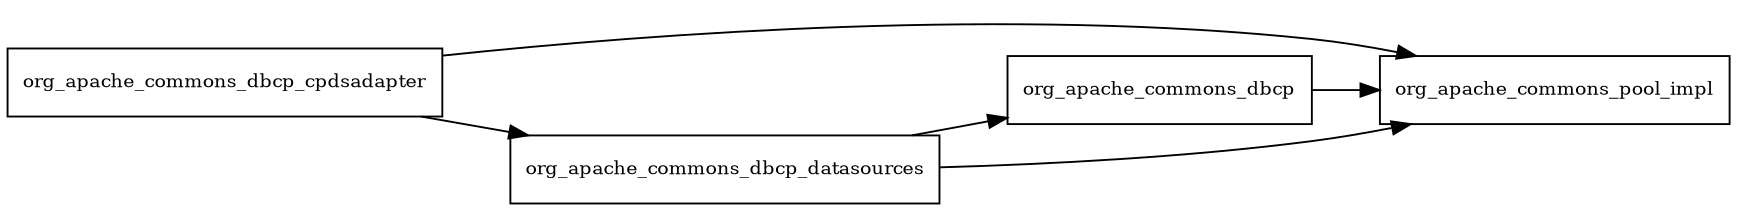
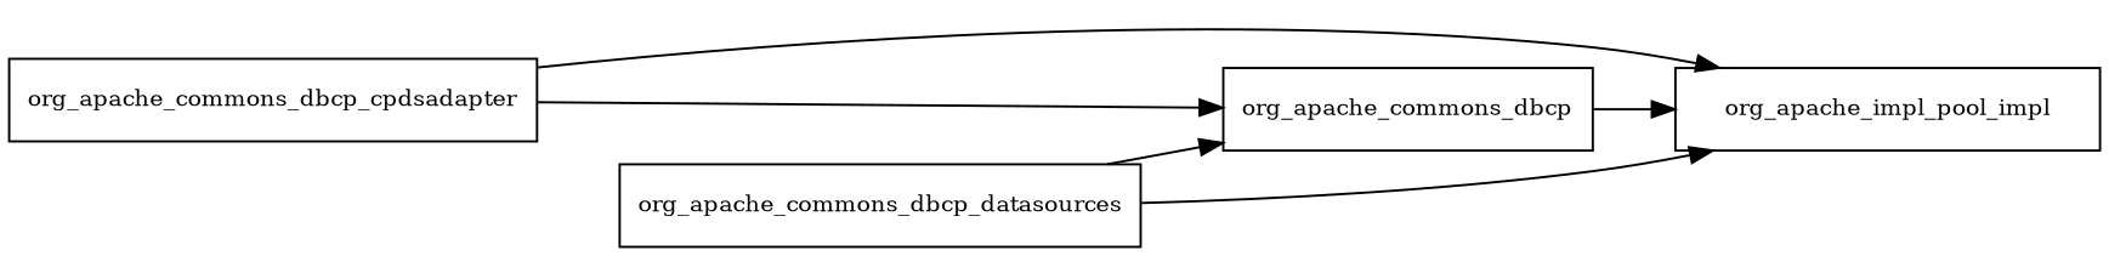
  digraph {
    rankdir=LR
    node [fontsize=10.0 shape=box]
    org_apache_commons_dbcp
-   org_apache_commons_pool_impl
+   org_apache_commons_pool_impl [label=org_apache_impl_pool_impl]
    org_apache_commons_dbcp_cpdsadapter
    org_apache_commons_dbcp_datasources
    org_apache_commons_dbcp -> org_apache_commons_pool_impl
-   org_apache_commons_dbcp_cpdsadapter -> org_apache_commons_dbcp_datasources
+   org_apache_commons_dbcp_cpdsadapter -> org_apache_commons_dbcp
    org_apache_commons_dbcp_cpdsadapter -> org_apache_commons_pool_impl
    org_apache_commons_dbcp_datasources -> org_apache_commons_dbcp
    org_apache_commons_dbcp_datasources -> org_apache_commons_pool_impl
  }
